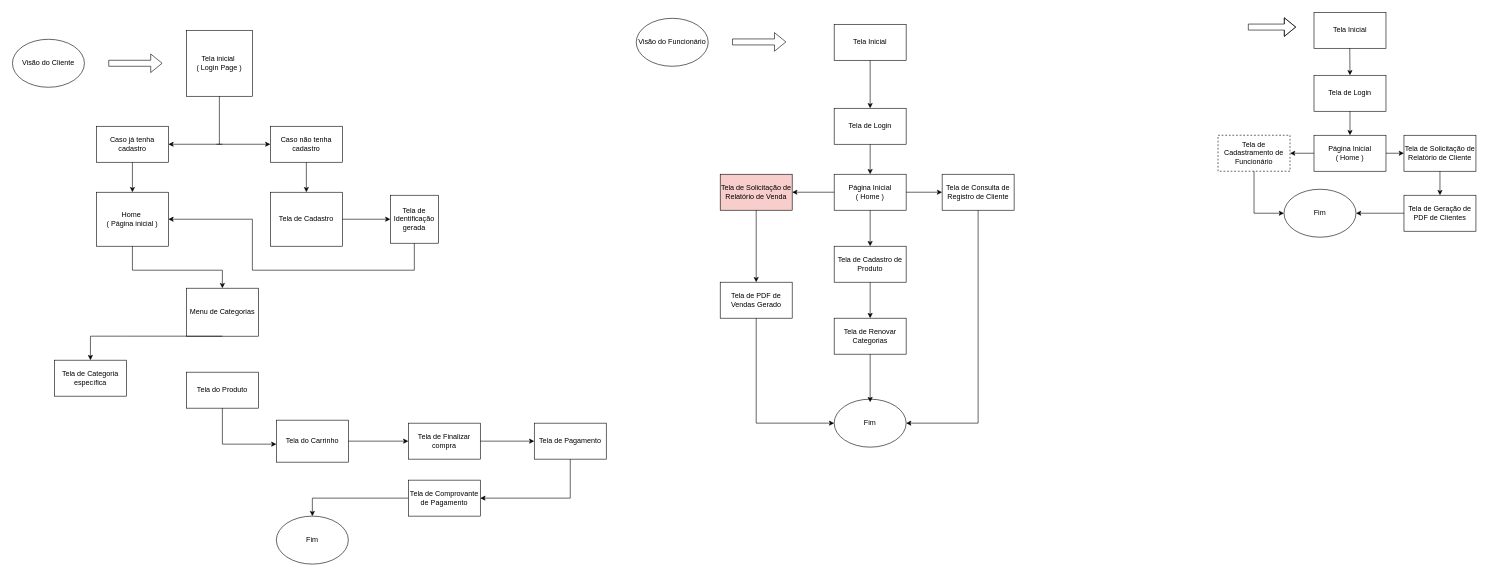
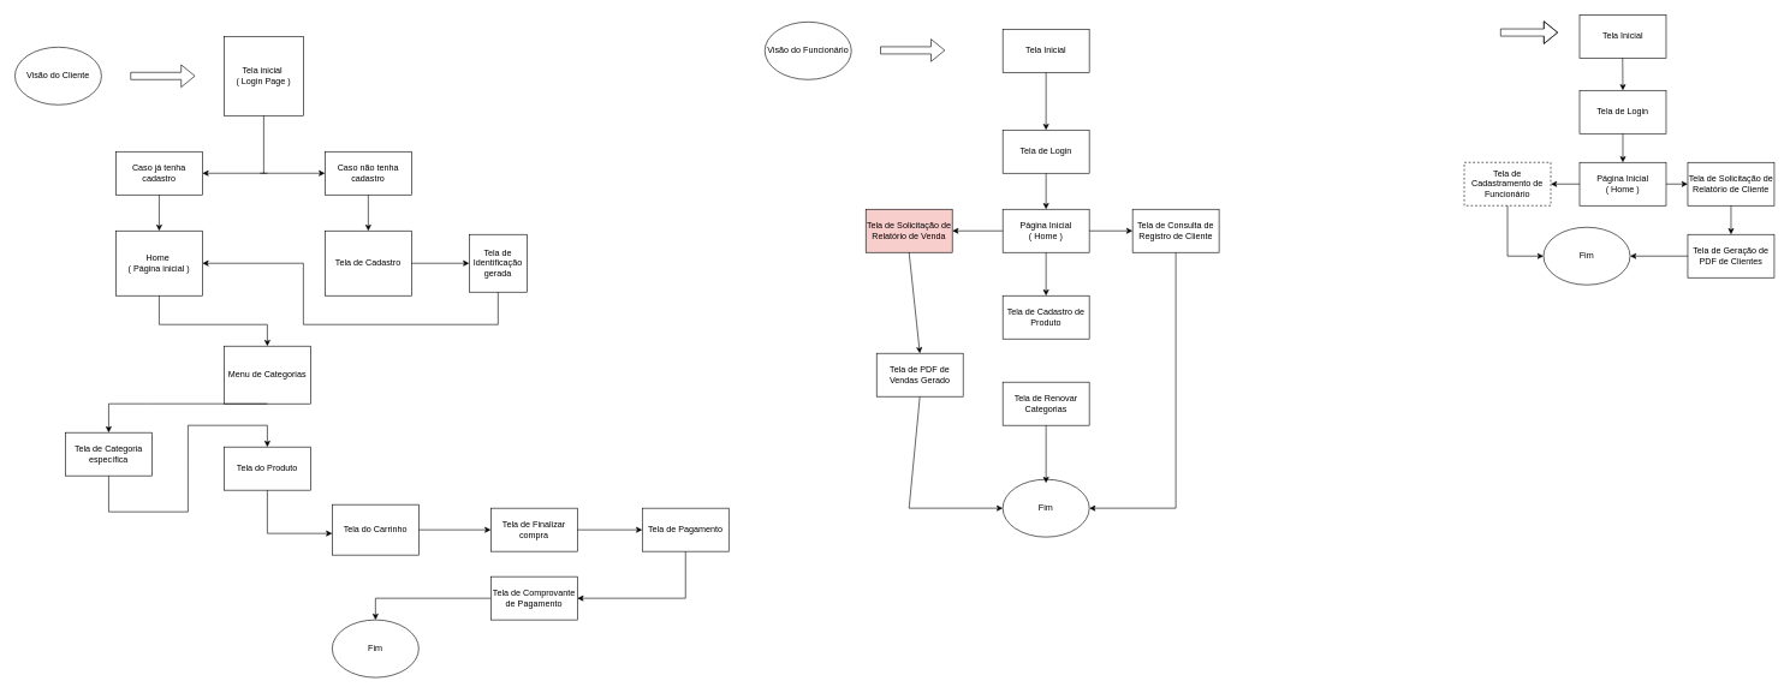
  <mxCell id="0" />
  <mxCell id="1" parent="0" />
  <mxCell id="2" value="Tela inicial&amp;nbsp;&lt;br&gt;( Login Page )" style="whiteSpace=wrap;html=1;aspect=fixed;" vertex="1" parent="1"><mxGeometry x="310" y="50" width="110" height="110" as="geometry" /></mxCell>
  <mxCell id="3" value="Home&amp;nbsp;&lt;br&gt;( Página inicial )" style="rounded=0;whiteSpace=wrap;html=1;" vertex="1" parent="1"><mxGeometry x="160" y="320" width="120" height="90" as="geometry" /></mxCell>
  <mxCell id="4" value="Caso já tenha cadastro" style="rounded=0;whiteSpace=wrap;html=1;" vertex="1" parent="1"><mxGeometry x="160" y="210" width="120" height="60" as="geometry" /></mxCell>
  <mxCell id="5" value="" style="endArrow=none;html=1;rounded=0;entryX=0.5;entryY=1;entryDx=0;entryDy=0;" edge="1" parent="1" target="2"><mxGeometry width="50" height="50" relative="1" as="geometry"><mxPoint x="365" y="240" as="sourcePoint" /><mxPoint x="410" y="200" as="targetPoint" /></mxGeometry></mxCell>
  <mxCell id="6" value="" style="endArrow=classic;html=1;rounded=0;entryX=1;entryY=0.5;entryDx=0;entryDy=0;" edge="1" parent="1" target="4"><mxGeometry width="50" height="50" relative="1" as="geometry"><mxPoint x="370" y="240" as="sourcePoint" /><mxPoint x="409" y="250" as="targetPoint" /></mxGeometry></mxCell>
  <mxCell id="7" value="" style="endArrow=classic;html=1;rounded=0;exitX=0.5;exitY=1;exitDx=0;exitDy=0;entryX=0.5;entryY=0;entryDx=0;entryDy=0;" edge="1" parent="1" source="4" target="3"><mxGeometry width="50" height="50" relative="1" as="geometry"><mxPoint x="360" y="350" as="sourcePoint" /><mxPoint x="410" y="300" as="targetPoint" /></mxGeometry></mxCell>
  <mxCell id="8" value="" style="endArrow=classic;html=1;rounded=0;" edge="1" parent="1"><mxGeometry width="50" height="50" relative="1" as="geometry"><mxPoint x="360" y="240" as="sourcePoint" /><mxPoint x="450" y="240" as="targetPoint" /></mxGeometry></mxCell>
  <mxCell id="9" value="Caso não tenha cadastro" style="rounded=0;whiteSpace=wrap;html=1;" vertex="1" parent="1"><mxGeometry x="450" y="210" width="120" height="60" as="geometry" /></mxCell>
  <mxCell id="10" value="Tela de Cadastro" style="rounded=0;whiteSpace=wrap;html=1;" vertex="1" parent="1"><mxGeometry x="450" y="320" width="120" height="90" as="geometry" /></mxCell>
  <mxCell id="11" value="" style="endArrow=classic;html=1;rounded=0;exitX=0.5;exitY=1;exitDx=0;exitDy=0;entryX=0.5;entryY=0;entryDx=0;entryDy=0;" edge="1" parent="1" source="9" target="10"><mxGeometry width="50" height="50" relative="1" as="geometry"><mxPoint x="360" y="350" as="sourcePoint" /><mxPoint x="410" y="300" as="targetPoint" /></mxGeometry></mxCell>
  <mxCell id="12" value="Menu de Categorias&lt;br&gt;" style="rounded=0;whiteSpace=wrap;html=1;" vertex="1" parent="1"><mxGeometry x="310" y="480" width="120" height="80" as="geometry" /></mxCell>
  <mxCell id="13" value="" style="endArrow=classic;html=1;rounded=0;exitX=0.5;exitY=1;exitDx=0;exitDy=0;entryX=0.5;entryY=0;entryDx=0;entryDy=0;" edge="1" parent="1" source="3" target="12"><mxGeometry width="50" height="50" relative="1" as="geometry"><mxPoint x="340" y="530" as="sourcePoint" /><mxPoint x="390" y="480" as="targetPoint" /><Array as="points"><mxPoint x="220" y="450" /><mxPoint x="370" y="450" /></Array></mxGeometry></mxCell>
  <mxCell id="14" value="" style="endArrow=classic;html=1;rounded=0;exitX=0.5;exitY=1;exitDx=0;exitDy=0;" edge="1" parent="1" source="12"><mxGeometry width="50" height="50" relative="1" as="geometry"><mxPoint x="340" y="530" as="sourcePoint" /><mxPoint x="150" y="600" as="targetPoint" /><Array as="points"><mxPoint x="200" y="560" /><mxPoint x="150" y="560" /></Array></mxGeometry></mxCell>
  <mxCell id="15" value="Tela do Produto" style="rounded=0;whiteSpace=wrap;html=1;" vertex="1" parent="1"><mxGeometry x="310" y="620" width="120" height="60" as="geometry" /></mxCell>
  <mxCell id="16" value="" style="endArrow=classic;html=1;rounded=0;exitX=0.5;exitY=1;exitDx=0;exitDy=0;" edge="1" parent="1" source="15"><mxGeometry width="50" height="50" relative="1" as="geometry"><mxPoint x="340" y="630" as="sourcePoint" /><mxPoint x="460" y="740" as="targetPoint" /><Array as="points"><mxPoint x="370" y="740" /></Array></mxGeometry></mxCell>
  <mxCell id="17" value="Tela do Carrinho" style="rounded=0;whiteSpace=wrap;html=1;" vertex="1" parent="1"><mxGeometry x="460" y="700" width="120" height="70" as="geometry" /></mxCell>
  <mxCell id="18" value="" style="endArrow=classic;html=1;rounded=0;exitX=1;exitY=0.5;exitDx=0;exitDy=0;" edge="1" parent="1" source="17"><mxGeometry width="50" height="50" relative="1" as="geometry"><mxPoint x="340" y="640" as="sourcePoint" /><mxPoint x="680" y="735" as="targetPoint" /></mxGeometry></mxCell>
  <mxCell id="19" value="Tela de Finalizar compra" style="rounded=0;whiteSpace=wrap;html=1;" vertex="1" parent="1"><mxGeometry x="680" y="705" width="120" height="60" as="geometry" /></mxCell>
  <mxCell id="20" value="Tela de Pagamento&lt;br&gt;" style="rounded=0;whiteSpace=wrap;html=1;" vertex="1" parent="1"><mxGeometry x="890" y="705" width="120" height="60" as="geometry" /></mxCell>
  <mxCell id="21" value="" style="endArrow=classic;html=1;rounded=0;exitX=1;exitY=0.5;exitDx=0;exitDy=0;" edge="1" parent="1" source="19"><mxGeometry width="50" height="50" relative="1" as="geometry"><mxPoint x="660" y="620" as="sourcePoint" /><mxPoint x="890" y="735" as="targetPoint" /></mxGeometry></mxCell>
  <mxCell id="22" value="" style="endArrow=classic;html=1;rounded=0;exitX=0.5;exitY=1;exitDx=0;exitDy=0;" edge="1" parent="1" source="20"><mxGeometry width="50" height="50" relative="1" as="geometry"><mxPoint x="660" y="860" as="sourcePoint" /><mxPoint x="800" y="830" as="targetPoint" /><Array as="points"><mxPoint x="950" y="830" /></Array></mxGeometry></mxCell>
  <mxCell id="23" value="Tela de Comprovante de Pagamento&lt;br&gt;" style="rounded=0;whiteSpace=wrap;html=1;" vertex="1" parent="1"><mxGeometry x="680" y="800" width="120" height="60" as="geometry" /></mxCell>
  <mxCell id="24" value="" style="endArrow=classic;html=1;rounded=0;exitX=1;exitY=0.5;exitDx=0;exitDy=0;" edge="1" parent="1" source="10"><mxGeometry width="50" height="50" relative="1" as="geometry"><mxPoint x="270" y="370" as="sourcePoint" /><mxPoint x="650" y="365" as="targetPoint" /></mxGeometry></mxCell>
  <mxCell id="25" value="Tela de Categoria específica" style="rounded=0;whiteSpace=wrap;html=1;" vertex="1" parent="1"><mxGeometry x="90" y="600" width="120" height="60" as="geometry" /></mxCell>
+ <mxCell id="26" value="" style="endArrow=classic;html=1;rounded=0;exitX=0.5;exitY=1;exitDx=0;exitDy=0;entryX=0.5;entryY=0;entryDx=0;entryDy=0;" edge="1" parent="1" source="25" target="15"><mxGeometry width="50" height="50" relative="1" as="geometry"><mxPoint x="270" y="720" as="sourcePoint" /><mxPoint x="290" y="650" as="targetPoint" /><Array as="points"><mxPoint x="150" y="710" /><mxPoint x="260" y="710" /><mxPoint x="260" y="650" /><mxPoint x="260" y="590" /><mxPoint x="370" y="590" /></Array></mxGeometry></mxCell>
  <mxCell id="27" value="Tela de Identificação gerada&lt;br&gt;" style="whiteSpace=wrap;html=1;aspect=fixed;" vertex="1" parent="1"><mxGeometry x="650" y="325" width="80" height="80" as="geometry" /></mxCell>
  <mxCell id="28" value="" style="endArrow=classic;html=1;rounded=0;exitX=0.5;exitY=1;exitDx=0;exitDy=0;entryX=1;entryY=0.5;entryDx=0;entryDy=0;" edge="1" parent="1" source="27" target="3"><mxGeometry width="50" height="50" relative="1" as="geometry"><mxPoint x="520" y="460" as="sourcePoint" /><mxPoint x="330" y="365" as="targetPoint" /><Array as="points"><mxPoint x="690" y="450" /><mxPoint x="420" y="450" /><mxPoint x="420" y="365" /></Array></mxGeometry></mxCell>
  <mxCell id="29" value="Visão do Cliente&lt;br&gt;" style="ellipse;whiteSpace=wrap;html=1;" vertex="1" parent="1"><mxGeometry x="20" y="65" width="120" height="80" as="geometry" /></mxCell>
  <mxCell id="30" value="" style="shape=flexArrow;endArrow=classic;html=1;rounded=0;" edge="1" parent="1"><mxGeometry width="50" height="50" relative="1" as="geometry"><mxPoint x="180" y="105" as="sourcePoint" /><mxPoint x="270" y="105" as="targetPoint" /></mxGeometry></mxCell>
  <mxCell id="31" value="Fim&lt;br&gt;" style="ellipse;whiteSpace=wrap;html=1;" vertex="1" parent="1"><mxGeometry x="460" y="860" width="120" height="80" as="geometry" /></mxCell>
  <mxCell id="32" value="" style="endArrow=classic;html=1;rounded=0;exitX=0;exitY=0.5;exitDx=0;exitDy=0;entryX=0.5;entryY=0;entryDx=0;entryDy=0;" edge="1" parent="1" source="23" target="31"><mxGeometry width="50" height="50" relative="1" as="geometry"><mxPoint x="520" y="800" as="sourcePoint" /><mxPoint x="520" y="830" as="targetPoint" /><Array as="points"><mxPoint x="520" y="830" /></Array></mxGeometry></mxCell>
  <mxCell id="33" value="Visão do Funcionário" style="ellipse;whiteSpace=wrap;html=1;" vertex="1" parent="1"><mxGeometry x="1060" y="30" width="120" height="80" as="geometry" /></mxCell>
  <mxCell id="34" value="" style="shape=flexArrow;endArrow=classic;html=1;rounded=0;" edge="1" parent="1"><mxGeometry width="50" height="50" relative="1" as="geometry"><mxPoint x="1220" y="69.41" as="sourcePoint" /><mxPoint x="1310" y="69.41" as="targetPoint" /></mxGeometry></mxCell>
  <mxCell id="35" value="Tela Inicial" style="rounded=0;whiteSpace=wrap;html=1;" vertex="1" parent="1"><mxGeometry x="1390" y="40" width="120" height="60" as="geometry" /></mxCell>
  <mxCell id="36" value="" style="endArrow=classic;html=1;rounded=0;exitX=0.5;exitY=1;exitDx=0;exitDy=0;" edge="1" parent="1" source="35"><mxGeometry width="50" height="50" relative="1" as="geometry"><mxPoint x="1240" y="290" as="sourcePoint" /><mxPoint x="1450" y="180" as="targetPoint" /></mxGeometry></mxCell>
  <mxCell id="37" value="Página Inicial&lt;br&gt;( Home )" style="rounded=0;whiteSpace=wrap;html=1;" vertex="1" parent="1"><mxGeometry x="1390" y="290" width="120" height="60" as="geometry" /></mxCell>
  <mxCell id="38" value="Tela de Login" style="rounded=0;whiteSpace=wrap;html=1;" vertex="1" parent="1"><mxGeometry x="1390" y="180" width="120" height="60" as="geometry" /></mxCell>
  <mxCell id="39" value="" style="endArrow=classic;html=1;rounded=0;exitX=0.5;exitY=1;exitDx=0;exitDy=0;" edge="1" parent="1" source="38"><mxGeometry width="50" height="50" relative="1" as="geometry"><mxPoint x="1450" y="280" as="sourcePoint" /><mxPoint x="1450" y="290" as="targetPoint" /></mxGeometry></mxCell>
  <mxCell id="40" value="" style="endArrow=classic;html=1;rounded=0;exitX=0.5;exitY=1;exitDx=0;exitDy=0;" edge="1" parent="1" source="37"><mxGeometry width="50" height="50" relative="1" as="geometry"><mxPoint x="1470" y="290" as="sourcePoint" /><mxPoint x="1450" y="410" as="targetPoint" /></mxGeometry></mxCell>
  <mxCell id="41" value="Tela de Cadastro de Produto" style="rounded=0;whiteSpace=wrap;html=1;" vertex="1" parent="1"><mxGeometry x="1390" y="410" width="120" height="60" as="geometry" /></mxCell>
- <mxCell id="42" value="" style="endArrow=classic;html=1;rounded=0;exitX=0.5;exitY=1;exitDx=0;exitDy=0;" edge="1" parent="1" source="41" target="43"><mxGeometry width="50" height="50" relative="1" as="geometry"><mxPoint x="1470" y="400" as="sourcePoint" /><mxPoint x="1450" y="520" as="targetPoint" /><Array as="points" /></mxGeometry></mxCell>
  <mxCell id="43" value="Tela de Renovar Categorias" style="rounded=0;whiteSpace=wrap;html=1;" vertex="1" parent="1"><mxGeometry x="1390" y="530" width="120" height="60" as="geometry" /></mxCell>
  <mxCell id="44" value="" style="endArrow=classic;html=1;rounded=0;exitX=1;exitY=0.5;exitDx=0;exitDy=0;" edge="1" parent="1" source="37" target="45"><mxGeometry width="50" height="50" relative="1" as="geometry"><mxPoint x="1390" y="400" as="sourcePoint" /><mxPoint x="1580" y="320" as="targetPoint" /></mxGeometry></mxCell>
  <mxCell id="45" value="Tela de Consulta de Registro de Cliente" style="rounded=0;whiteSpace=wrap;html=1;" vertex="1" parent="1"><mxGeometry x="1570" y="290" width="120" height="60" as="geometry" /></mxCell>
  <mxCell id="46" value="" style="endArrow=classic;html=1;rounded=0;exitX=0;exitY=0.5;exitDx=0;exitDy=0;" edge="1" parent="1" source="37"><mxGeometry width="50" height="50" relative="1" as="geometry"><mxPoint x="1390" y="400" as="sourcePoint" /><mxPoint x="1320" y="320" as="targetPoint" /></mxGeometry></mxCell>
  <mxCell id="47" style="edgeStyle=orthogonalEdgeStyle;rounded=0;orthogonalLoop=1;jettySize=auto;html=1;exitX=0.5;exitY=1;exitDx=0;exitDy=0;entryX=0;entryY=0.5;entryDx=0;entryDy=0;" edge="1" parent="1" source="48" target="48"><mxGeometry relative="1" as="geometry"><mxPoint x="1250" y="349.762" as="targetPoint" /><Array as="points"><mxPoint x="1260" y="320" /></Array></mxGeometry></mxCell>
  <mxCell id="48" value="Tela de Solicitação de Relatório de Venda" style="rounded=0;whiteSpace=wrap;html=1;fillColor=#f8cecc;" vertex="1" parent="1"><mxGeometry x="1200" y="290" width="120" height="60" as="geometry" /></mxCell>
- <mxCell id="49" value="Tela de PDF de Vendas Gerado" style="rounded=0;whiteSpace=wrap;html=1;" vertex="1" parent="1"><mxGeometry x="1200" y="470" width="120" height="60" as="geometry" /></mxCell>
+ <mxCell id="49" value="Tela de PDF de Vendas Gerado" style="rounded=0;whiteSpace=wrap;html=1;" vertex="1" parent="1"><mxGeometry x="1215" y="490" width="120" height="60" as="geometry" /></mxCell>
  <mxCell id="50" value="Fim" style="ellipse;whiteSpace=wrap;html=1;" vertex="1" parent="1"><mxGeometry x="1390" y="665" width="120" height="80" as="geometry" /></mxCell>
  <mxCell id="51" value="" style="endArrow=classic;html=1;rounded=0;exitX=0.5;exitY=1;exitDx=0;exitDy=0;" edge="1" parent="1" source="43"><mxGeometry width="50" height="50" relative="1" as="geometry"><mxPoint x="1390" y="470" as="sourcePoint" /><mxPoint x="1450" y="670" as="targetPoint" /></mxGeometry></mxCell>
  <mxCell id="52" value="" style="endArrow=classic;html=1;rounded=0;exitX=0.5;exitY=1;exitDx=0;exitDy=0;entryX=1;entryY=0.5;entryDx=0;entryDy=0;" edge="1" parent="1" source="45" target="50"><mxGeometry width="50" height="50" relative="1" as="geometry"><mxPoint x="1390" y="380" as="sourcePoint" /><mxPoint x="1630" y="730" as="targetPoint" /><Array as="points"><mxPoint x="1630" y="705" /></Array></mxGeometry></mxCell>
  <mxCell id="53" value="" style="endArrow=classic;html=1;rounded=0;exitX=0.5;exitY=1;exitDx=0;exitDy=0;entryX=0.5;entryY=0;entryDx=0;entryDy=0;" edge="1" parent="1" source="48" target="49"><mxGeometry width="50" height="50" relative="1" as="geometry"><mxPoint x="1350" y="430" as="sourcePoint" /><mxPoint x="1400" y="380" as="targetPoint" /></mxGeometry></mxCell>
  <mxCell id="54" value="" style="endArrow=classic;html=1;rounded=0;exitX=0.5;exitY=1;exitDx=0;exitDy=0;entryX=0;entryY=0.5;entryDx=0;entryDy=0;" edge="1" parent="1" source="49" target="50"><mxGeometry width="50" height="50" relative="1" as="geometry"><mxPoint x="1350" y="520" as="sourcePoint" /><mxPoint x="1260" y="720" as="targetPoint" /><Array as="points"><mxPoint x="1260" y="705" /></Array></mxGeometry></mxCell>
  <mxCell id="55" value="Tela Inicial" style="rounded=0;whiteSpace=wrap;html=1;" vertex="1" parent="1"><mxGeometry x="2190" y="20" width="120" height="60" as="geometry" /></mxCell>
  <mxCell id="56" value="" style="shape=flexArrow;endArrow=classic;html=1;rounded=0;" edge="1" parent="1"><mxGeometry width="50" height="50" relative="1" as="geometry"><mxPoint x="2080" y="44.63" as="sourcePoint" /><mxPoint x="2160" y="44.63" as="targetPoint" /><Array as="points"><mxPoint x="2120" y="44.63" /></Array></mxGeometry></mxCell>
  <mxCell id="57" value="" style="endArrow=classic;html=1;rounded=0;entryX=0.5;entryY=0;entryDx=0;entryDy=0;" edge="1" parent="1" target="58"><mxGeometry width="50" height="50" relative="1" as="geometry"><mxPoint x="2249.63" y="80" as="sourcePoint" /><mxPoint x="2249.63" y="130" as="targetPoint" /></mxGeometry></mxCell>
  <mxCell id="58" value="Tela de Login" style="rounded=0;whiteSpace=wrap;html=1;" vertex="1" parent="1"><mxGeometry x="2190" y="125" width="120" height="60" as="geometry" /></mxCell>
  <mxCell id="59" value="" style="endArrow=classic;html=1;rounded=0;exitX=0.5;exitY=1;exitDx=0;exitDy=0;" edge="1" parent="1" source="58"><mxGeometry width="50" height="50" relative="1" as="geometry"><mxPoint x="2150" y="235" as="sourcePoint" /><mxPoint x="2250" y="225" as="targetPoint" /></mxGeometry></mxCell>
  <mxCell id="60" value="Página Inicial&lt;br&gt;( Home )" style="rounded=0;whiteSpace=wrap;html=1;" vertex="1" parent="1"><mxGeometry x="2190" y="225" width="120" height="60" as="geometry" /></mxCell>
  <mxCell id="61" value="" style="endArrow=classic;html=1;rounded=0;exitX=0;exitY=0.5;exitDx=0;exitDy=0;" edge="1" parent="1" source="60" target="62"><mxGeometry width="50" height="50" relative="1" as="geometry"><mxPoint x="2150" y="225" as="sourcePoint" /><mxPoint x="2130" y="255" as="targetPoint" /></mxGeometry></mxCell>
  <mxCell id="62" value="Tela de Cadastramento de Funcionário&lt;br&gt;" style="rounded=0;whiteSpace=wrap;html=1;dashed=1;" vertex="1" parent="1"><mxGeometry x="2030" y="225" width="120" height="60" as="geometry" /></mxCell>
  <mxCell id="63" value="" style="endArrow=classic;html=1;rounded=0;" edge="1" parent="1" target="64"><mxGeometry width="50" height="50" relative="1" as="geometry"><mxPoint x="2310" y="255" as="sourcePoint" /><mxPoint x="2360" y="255" as="targetPoint" /></mxGeometry></mxCell>
  <mxCell id="64" value="Tela de Solicitação de Relatório de Cliente" style="rounded=0;whiteSpace=wrap;html=1;" vertex="1" parent="1"><mxGeometry x="2340" y="225" width="120" height="60" as="geometry" /></mxCell>
  <mxCell id="65" value="" style="endArrow=classic;html=1;rounded=0;exitX=0.5;exitY=1;exitDx=0;exitDy=0;" edge="1" parent="1" source="64" target="66"><mxGeometry width="50" height="50" relative="1" as="geometry"><mxPoint x="2250" y="255" as="sourcePoint" /><mxPoint x="2400" y="315" as="targetPoint" /></mxGeometry></mxCell>
  <mxCell id="66" value="Tela de Geração de PDF de Clientes&lt;br&gt;" style="rounded=0;whiteSpace=wrap;html=1;" vertex="1" parent="1"><mxGeometry x="2340" y="325" width="120" height="60" as="geometry" /></mxCell>
  <mxCell id="67" value="Fim" style="ellipse;whiteSpace=wrap;html=1;" vertex="1" parent="1"><mxGeometry x="2140" y="315" width="120" height="80" as="geometry" /></mxCell>
  <mxCell id="68" value="" style="endArrow=classic;html=1;rounded=0;exitX=0.5;exitY=1;exitDx=0;exitDy=0;entryX=0;entryY=0.5;entryDx=0;entryDy=0;" edge="1" parent="1" source="62" target="67"><mxGeometry width="50" height="50" relative="1" as="geometry"><mxPoint x="2240" y="365" as="sourcePoint" /><mxPoint x="2090" y="365" as="targetPoint" /><Array as="points"><mxPoint x="2090" y="355" /></Array></mxGeometry></mxCell>
  <mxCell id="69" value="" style="endArrow=classic;html=1;rounded=0;exitX=0;exitY=0.5;exitDx=0;exitDy=0;entryX=1;entryY=0.5;entryDx=0;entryDy=0;" edge="1" parent="1" source="66" target="67"><mxGeometry width="50" height="50" relative="1" as="geometry"><mxPoint x="2240" y="365" as="sourcePoint" /><mxPoint x="2290" y="315" as="targetPoint" /></mxGeometry></mxCell>
